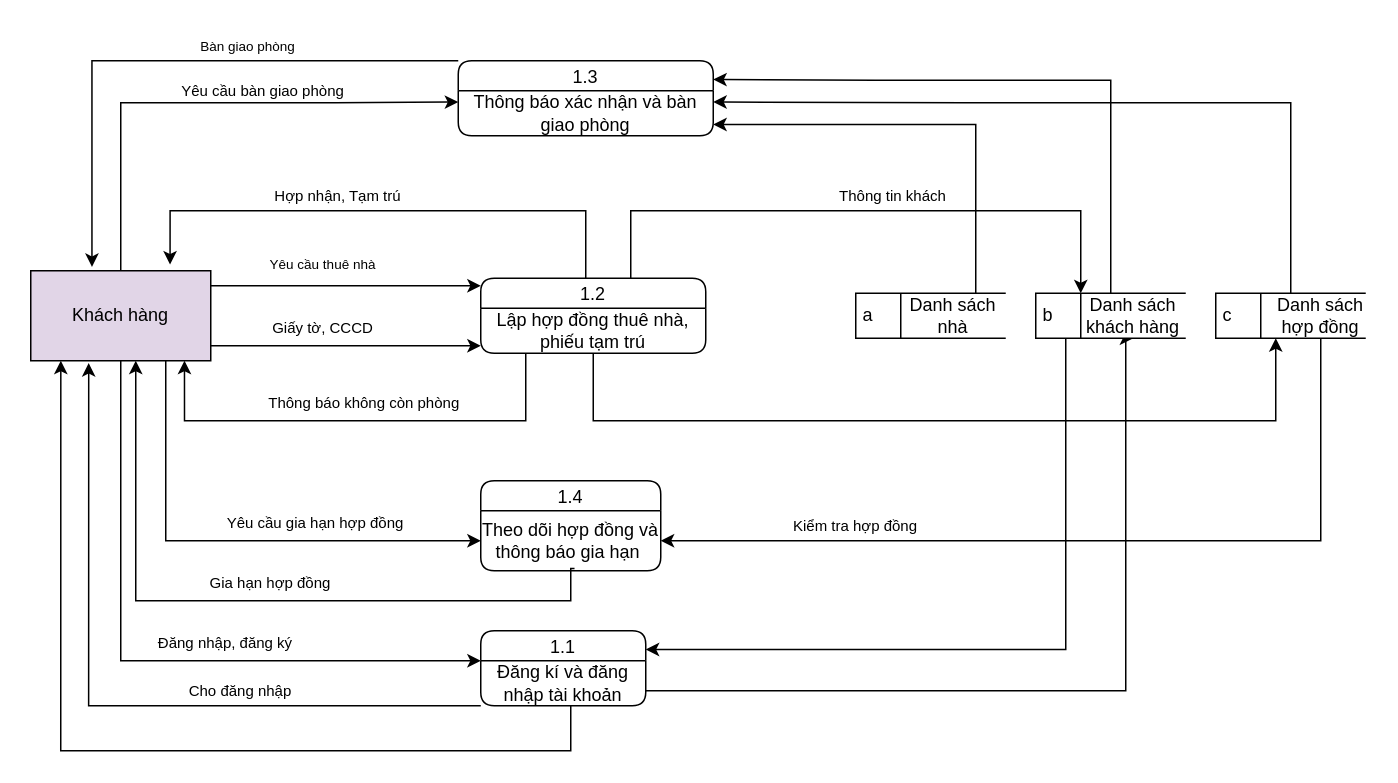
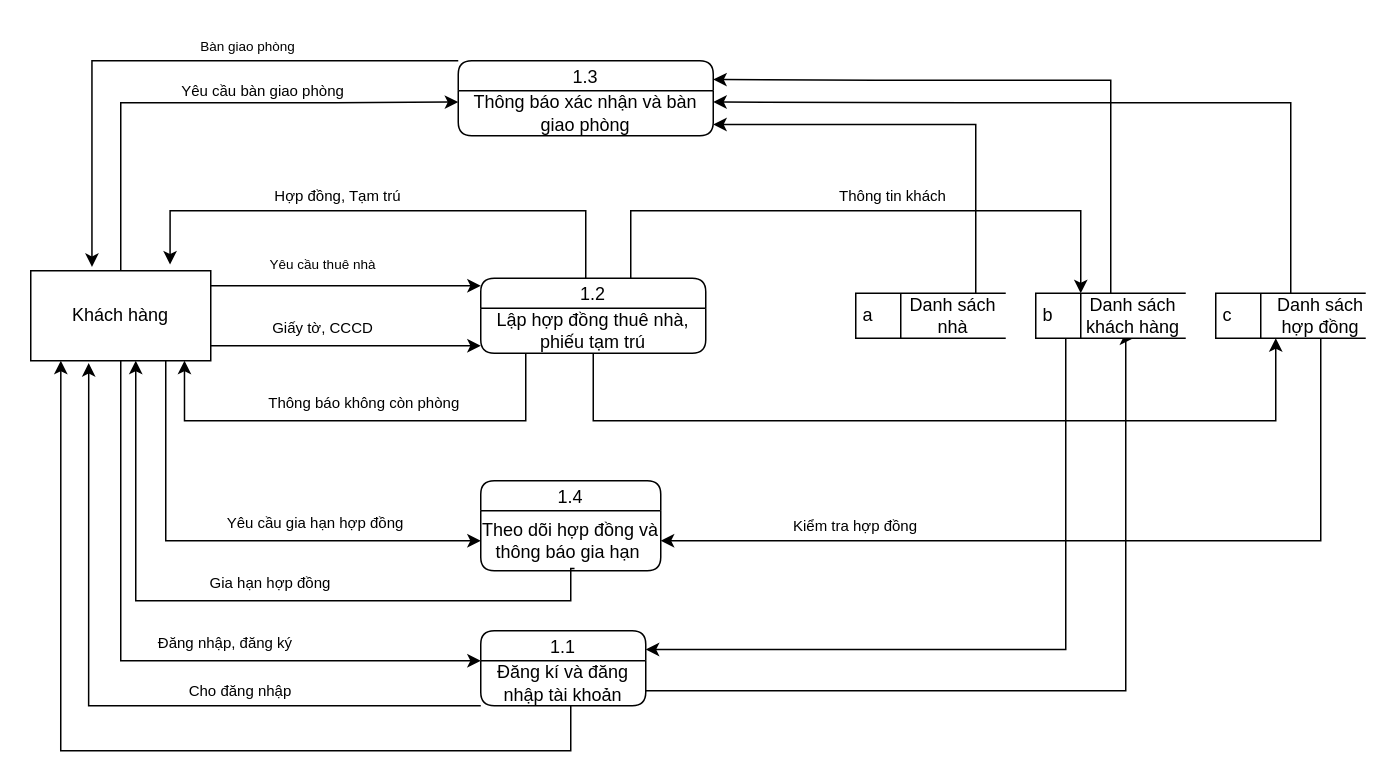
  <mxCell id="0" />
  <mxCell id="1" parent="0" />
  <mxCell id="2" style="edgeStyle=orthogonalEdgeStyle;rounded=0;orthogonalLoop=1;jettySize=auto;html=1;" parent="1" source="7" target="21" edge="1"><mxGeometry relative="1" as="geometry"><mxPoint x="310" y="230" as="targetPoint" /><Array as="points"><mxPoint x="280" y="230" /><mxPoint x="280" y="230" /></Array></mxGeometry></mxCell>
  <mxCell id="3" style="edgeStyle=orthogonalEdgeStyle;rounded=0;orthogonalLoop=1;jettySize=auto;html=1;entryX=0;entryY=0.5;entryDx=0;entryDy=0;" parent="1" source="7" target="9" edge="1"><mxGeometry relative="1" as="geometry"><mxPoint x="140" y="370" as="targetPoint" /><Array as="points"><mxPoint x="110" y="360" /></Array></mxGeometry></mxCell>
  <mxCell id="4" style="edgeStyle=orthogonalEdgeStyle;rounded=0;orthogonalLoop=1;jettySize=auto;html=1;entryX=0;entryY=0;entryDx=0;entryDy=0;" parent="1" source="7" edge="1"><mxGeometry relative="1" as="geometry"><mxPoint x="320" y="440" as="targetPoint" /><Array as="points"><mxPoint x="80" y="440" /></Array></mxGeometry></mxCell>
  <mxCell id="5" style="edgeStyle=orthogonalEdgeStyle;rounded=0;orthogonalLoop=1;jettySize=auto;html=1;entryX=0;entryY=0.25;entryDx=0;entryDy=0;" parent="1" source="7" target="15" edge="1"><mxGeometry relative="1" as="geometry"><mxPoint x="80" y="60" as="targetPoint" /><Array as="points"><mxPoint x="80" y="68" /><mxPoint x="223" y="68" /></Array></mxGeometry></mxCell>
  <mxCell id="6" style="edgeStyle=orthogonalEdgeStyle;rounded=0;orthogonalLoop=1;jettySize=auto;html=1;" parent="1" source="7" target="19" edge="1"><mxGeometry relative="1" as="geometry"><Array as="points"><mxPoint x="240" y="190" /><mxPoint x="240" y="190" /></Array></mxGeometry></mxCell>
- <mxCell id="7" value="Khách hàng" style="rounded=0;whiteSpace=wrap;html=1;fillColor=#e1d5e7;" parent="1" vertex="1"><mxGeometry x="20" y="180" width="120" height="60" as="geometry" /></mxCell>
+ <mxCell id="7" value="Khách hàng" style="rounded=0;whiteSpace=wrap;html=1;" parent="1" vertex="1"><mxGeometry x="20" y="180" width="120" height="60" as="geometry" /></mxCell>
  <mxCell id="8" value="1.4" style="swimlane;fontStyle=0;childLayout=stackLayout;horizontal=1;startSize=20;fillColor=#ffffff;horizontalStack=0;resizeParent=1;resizeParentMax=0;resizeLast=0;collapsible=0;marginBottom=0;swimlaneFillColor=#ffffff;rounded=1;shadow=0;swimlaneLine=1;rotation=0;" parent="1" vertex="1"><mxGeometry x="320" y="320" width="120" height="60" as="geometry" /></mxCell>
  <mxCell id="9" value="Theo dõi hợp đồng và thông báo gia hạn&amp;nbsp;" style="text;html=1;align=center;verticalAlign=middle;whiteSpace=wrap;rounded=0;" parent="8" vertex="1"><mxGeometry y="20" width="120" height="40" as="geometry" /></mxCell>
  <mxCell id="10" style="edgeStyle=orthogonalEdgeStyle;rounded=0;orthogonalLoop=1;jettySize=auto;html=1;entryX=0.5;entryY=1;entryDx=0;entryDy=0;" edge="1" parent="1" source="11" target="31"><mxGeometry relative="1" as="geometry"><Array as="points"><mxPoint x="750" y="460" /><mxPoint x="750" y="225" /></Array></mxGeometry></mxCell>
  <mxCell id="11" value="1.1" style="swimlane;fontStyle=0;childLayout=stackLayout;horizontal=1;startSize=20;fillColor=#ffffff;horizontalStack=0;resizeParent=1;resizeParentMax=0;resizeLast=0;collapsible=0;marginBottom=0;swimlaneFillColor=#ffffff;rounded=1;shadow=0;swimlaneLine=1;rotation=0;" parent="1" vertex="1"><mxGeometry x="320" y="420" width="110" height="50" as="geometry" /></mxCell>
  <mxCell id="12" value="Đăng kí và đăng nhập tài khoản" style="text;html=1;align=center;verticalAlign=middle;whiteSpace=wrap;rounded=0;" parent="11" vertex="1"><mxGeometry y="20" width="110" height="30" as="geometry" /></mxCell>
  <mxCell id="13" style="edgeStyle=orthogonalEdgeStyle;rounded=0;orthogonalLoop=1;jettySize=auto;html=1;entryX=0.34;entryY=-0.043;entryDx=0;entryDy=0;entryPerimeter=0;" parent="1" source="14" target="7" edge="1"><mxGeometry relative="1" as="geometry"><mxPoint x="50" y="170" as="targetPoint" /><Array as="points"><mxPoint x="61" y="40" /></Array></mxGeometry></mxCell>
  <mxCell id="14" value="1.3" style="swimlane;fontStyle=0;childLayout=stackLayout;horizontal=1;startSize=20;fillColor=#ffffff;horizontalStack=0;resizeParent=1;resizeParentMax=0;resizeLast=0;collapsible=0;marginBottom=0;swimlaneFillColor=#ffffff;rounded=1;shadow=0;swimlaneLine=1;rotation=0;" parent="1" vertex="1"><mxGeometry x="305" y="40" width="170" height="50" as="geometry" /></mxCell>
  <mxCell id="15" value="Thông báo xác nhận và bàn giao phòng" style="text;html=1;align=center;verticalAlign=middle;whiteSpace=wrap;rounded=0;" parent="14" vertex="1"><mxGeometry y="20" width="170" height="30" as="geometry" /></mxCell>
  <mxCell id="16" style="edgeStyle=orthogonalEdgeStyle;rounded=0;orthogonalLoop=1;jettySize=auto;html=1;entryX=0.774;entryY=-0.069;entryDx=0;entryDy=0;entryPerimeter=0;" parent="1" source="19" target="7" edge="1"><mxGeometry relative="1" as="geometry"><mxPoint x="110" y="140" as="targetPoint" /><Array as="points"><mxPoint x="390" y="140" /><mxPoint x="113" y="140" /></Array></mxGeometry></mxCell>
  <mxCell id="17" style="edgeStyle=orthogonalEdgeStyle;rounded=0;orthogonalLoop=1;jettySize=auto;html=1;entryX=0;entryY=1;entryDx=0;entryDy=0;" edge="1" parent="1" source="19" target="32"><mxGeometry relative="1" as="geometry"><Array as="points"><mxPoint x="395" y="280" /><mxPoint x="850" y="280" /></Array></mxGeometry></mxCell>
  <mxCell id="18" style="edgeStyle=orthogonalEdgeStyle;rounded=0;orthogonalLoop=1;jettySize=auto;html=1;entryX=0;entryY=0;entryDx=0;entryDy=0;" edge="1" parent="1" source="19" target="31"><mxGeometry relative="1" as="geometry"><Array as="points"><mxPoint x="420" y="140" /><mxPoint x="720" y="140" /></Array></mxGeometry></mxCell>
  <mxCell id="19" value="1.2" style="swimlane;fontStyle=0;childLayout=stackLayout;horizontal=1;startSize=20;fillColor=#ffffff;horizontalStack=0;resizeParent=1;resizeParentMax=0;resizeLast=0;collapsible=0;marginBottom=0;swimlaneFillColor=#ffffff;rounded=1;shadow=0;swimlaneLine=1;rotation=0;" parent="1" vertex="1"><mxGeometry x="320" y="185" width="150" height="50" as="geometry" /></mxCell>
  <mxCell id="20" style="edgeStyle=orthogonalEdgeStyle;rounded=0;orthogonalLoop=1;jettySize=auto;html=1;exitX=0;exitY=0;exitDx=0;exitDy=0;" parent="19" source="21" edge="1"><mxGeometry relative="1" as="geometry"><mxPoint x="-0.143" y="20.286" as="targetPoint" /></mxGeometry></mxCell>
  <mxCell id="21" value="Lập hợp đồng thuê nhà, phiếu tạm trú" style="text;html=1;align=center;verticalAlign=middle;whiteSpace=wrap;rounded=0;" parent="19" vertex="1"><mxGeometry y="20" width="150" height="30" as="geometry" /></mxCell>
  <mxCell id="22" style="edgeStyle=orthogonalEdgeStyle;rounded=0;orthogonalLoop=1;jettySize=auto;html=1;entryX=1;entryY=0.75;entryDx=0;entryDy=0;" edge="1" parent="1" source="23" target="15"><mxGeometry relative="1" as="geometry"><Array as="points"><mxPoint x="650" y="83" /></Array></mxGeometry></mxCell>
  <mxCell id="23" value="a" style="html=1;dashed=0;whiteSpace=wrap;shape=mxgraph.dfd.dataStoreID;align=left;spacingLeft=3;points=[[0,0],[0.5,0],[1,0],[0,0.5],[1,0.5],[0,1],[0.5,1],[1,1]];" parent="1" vertex="1"><mxGeometry x="570" y="195" width="100" height="30" as="geometry" /></mxCell>
  <mxCell id="24" style="edgeStyle=orthogonalEdgeStyle;rounded=0;orthogonalLoop=1;jettySize=auto;html=1;entryX=1;entryY=0.25;entryDx=0;entryDy=0;" edge="1" parent="1" source="26" target="14"><mxGeometry relative="1" as="geometry"><Array as="points"><mxPoint x="740" y="53" /><mxPoint x="583" y="53" /></Array></mxGeometry></mxCell>
  <mxCell id="25" style="edgeStyle=orthogonalEdgeStyle;rounded=0;orthogonalLoop=1;jettySize=auto;html=1;entryX=1;entryY=0.25;entryDx=0;entryDy=0;" edge="1" parent="1" source="26" target="11"><mxGeometry relative="1" as="geometry"><Array as="points"><mxPoint x="710" y="433" /></Array></mxGeometry></mxCell>
  <mxCell id="26" value="b" style="html=1;dashed=0;whiteSpace=wrap;shape=mxgraph.dfd.dataStoreID;align=left;spacingLeft=3;points=[[0,0],[0.5,0],[1,0],[0,0.5],[1,0.5],[0,1],[0.5,1],[1,1]];" parent="1" vertex="1"><mxGeometry x="690" y="195" width="100" height="30" as="geometry" /></mxCell>
  <mxCell id="27" style="edgeStyle=orthogonalEdgeStyle;rounded=0;orthogonalLoop=1;jettySize=auto;html=1;entryX=1;entryY=0.5;entryDx=0;entryDy=0;" edge="1" parent="1" source="29" target="9"><mxGeometry relative="1" as="geometry"><Array as="points"><mxPoint x="880" y="360" /></Array></mxGeometry></mxCell>
  <mxCell id="28" style="edgeStyle=orthogonalEdgeStyle;rounded=0;orthogonalLoop=1;jettySize=auto;html=1;entryX=1;entryY=0.25;entryDx=0;entryDy=0;" edge="1" parent="1" source="29" target="15"><mxGeometry relative="1" as="geometry"><Array as="points"><mxPoint x="860" y="68" /><mxPoint x="643" y="68" /></Array></mxGeometry></mxCell>
  <mxCell id="29" value="c" style="html=1;dashed=0;whiteSpace=wrap;shape=mxgraph.dfd.dataStoreID;align=left;spacingLeft=3;points=[[0,0],[0.5,0],[1,0],[0,0.5],[1,0.5],[0,1],[0.5,1],[1,1]];" parent="1" vertex="1"><mxGeometry x="810" y="195" width="100" height="30" as="geometry" /></mxCell>
  <mxCell id="30" value="Danh sách nhà" style="text;html=1;align=center;verticalAlign=middle;whiteSpace=wrap;rounded=0;" parent="1" vertex="1"><mxGeometry x="600" y="195" width="70" height="30" as="geometry" /></mxCell>
  <mxCell id="31" value="Danh sách khách hàng" style="text;html=1;align=center;verticalAlign=middle;whiteSpace=wrap;rounded=0;" parent="1" vertex="1"><mxGeometry x="720" y="195" width="70" height="30" as="geometry" /></mxCell>
  <mxCell id="32" value="Danh sách hợp đồng" style="text;html=1;align=center;verticalAlign=middle;whiteSpace=wrap;rounded=0;" parent="1" vertex="1"><mxGeometry x="850" y="195" width="60" height="30" as="geometry" /></mxCell>
  <mxCell id="33" value="&lt;span style=&quot;font-size: 9px;&quot;&gt;Yêu cầu thuê nhà&lt;/span&gt;" style="text;html=1;align=center;verticalAlign=middle;whiteSpace=wrap;rounded=0;" parent="1" vertex="1"><mxGeometry x="150" y="170" width="130" height="10" as="geometry" /></mxCell>
  <mxCell id="34" style="edgeStyle=orthogonalEdgeStyle;rounded=0;orthogonalLoop=1;jettySize=auto;html=1;entryX=0.854;entryY=1;entryDx=0;entryDy=0;entryPerimeter=0;" parent="1" source="21" target="7" edge="1"><mxGeometry relative="1" as="geometry"><mxPoint x="120" y="280" as="targetPoint" /><Array as="points"><mxPoint x="350" y="280" /><mxPoint x="123" y="280" /></Array></mxGeometry></mxCell>
  <mxCell id="35" value="&lt;font style=&quot;font-size: 10px;&quot;&gt;Thông báo không còn phòng&lt;/font&gt;" style="text;html=1;align=center;verticalAlign=middle;whiteSpace=wrap;rounded=0;" parent="1" vertex="1"><mxGeometry x="175" y="255" width="135" height="25" as="geometry" /></mxCell>
  <mxCell id="36" value="&lt;font size=&quot;1&quot;&gt;Giấy tờ, CCCD&lt;/font&gt;" style="text;html=1;align=center;verticalAlign=middle;whiteSpace=wrap;rounded=0;" parent="1" vertex="1"><mxGeometry x="150" y="210" width="130" height="15" as="geometry" /></mxCell>
- <mxCell id="37" value="&lt;font size=&quot;1&quot;&gt;Hợp nhận, Tạm trú&lt;/font&gt;" style="text;html=1;align=center;verticalAlign=middle;whiteSpace=wrap;rounded=0;" parent="1" vertex="1"><mxGeometry x="160" y="120" width="130" height="20" as="geometry" /></mxCell>
+ <mxCell id="37" value="&lt;font size=&quot;1&quot;&gt;Hợp đồng, Tạm trú&lt;/font&gt;" style="text;html=1;align=center;verticalAlign=middle;whiteSpace=wrap;rounded=0;" parent="1" vertex="1"><mxGeometry x="160" y="120" width="130" height="20" as="geometry" /></mxCell>
  <mxCell id="38" value="&lt;font style=&quot;font-size: 10px;&quot;&gt;Yêu cầu gia hạn hợp đồng&lt;/font&gt;" style="text;html=1;align=center;verticalAlign=middle;whiteSpace=wrap;rounded=0;" parent="1" vertex="1"><mxGeometry x="150" y="340" width="120" height="15" as="geometry" /></mxCell>
  <mxCell id="39" value="&lt;font size=&quot;1&quot;&gt;Kiểm tra hợp đồng&lt;/font&gt;" style="text;html=1;align=center;verticalAlign=middle;whiteSpace=wrap;rounded=0;" parent="1" vertex="1"><mxGeometry x="510" y="337.5" width="120" height="25" as="geometry" /></mxCell>
  <mxCell id="40" style="edgeStyle=orthogonalEdgeStyle;rounded=0;orthogonalLoop=1;jettySize=auto;html=1;entryX=0.308;entryY=1.04;entryDx=0;entryDy=0;entryPerimeter=0;exitX=0.521;exitY=0.963;exitDx=0;exitDy=0;exitPerimeter=0;" parent="1" source="9" edge="1"><mxGeometry relative="1" as="geometry"><mxPoint x="90" y="240" as="targetPoint" /><mxPoint x="413.04" y="377.6" as="sourcePoint" /><Array as="points"><mxPoint x="380" y="379" /><mxPoint x="380" y="400" /><mxPoint x="90" y="400" /></Array></mxGeometry></mxCell>
  <mxCell id="41" value="&lt;font size=&quot;1&quot;&gt;Gia hạn hợp đồng&lt;/font&gt;" style="text;html=1;align=center;verticalAlign=middle;whiteSpace=wrap;rounded=0;" parent="1" vertex="1"><mxGeometry x="120" y="380" width="120" height="15" as="geometry" /></mxCell>
  <mxCell id="42" value="&lt;font size=&quot;1&quot;&gt;Đăng nhập, đăng ký&lt;/font&gt;" style="text;html=1;align=center;verticalAlign=middle;whiteSpace=wrap;rounded=0;" parent="1" vertex="1"><mxGeometry x="90" y="420" width="120" height="15" as="geometry" /></mxCell>
  <mxCell id="43" value="&lt;font style=&quot;font-size: 10px;&quot;&gt;Thông tin khách&lt;/font&gt;" style="text;html=1;align=center;verticalAlign=middle;whiteSpace=wrap;rounded=0;" parent="1" vertex="1"><mxGeometry x="540" y="120" width="110" height="20" as="geometry" /></mxCell>
  <mxCell id="44" style="edgeStyle=orthogonalEdgeStyle;rounded=0;orthogonalLoop=1;jettySize=auto;html=1;entryX=0.322;entryY=1.026;entryDx=0;entryDy=0;entryPerimeter=0;" parent="1" source="12" target="7" edge="1"><mxGeometry relative="1" as="geometry"><mxPoint x="60" y="455" as="targetPoint" /><Array as="points"><mxPoint x="59" y="470" /></Array></mxGeometry></mxCell>
  <mxCell id="45" value="&lt;font size=&quot;1&quot;&gt;Cho đăng nhập&lt;/font&gt;" style="text;html=1;align=center;verticalAlign=middle;whiteSpace=wrap;rounded=0;" parent="1" vertex="1"><mxGeometry x="100" y="450" width="120" height="20" as="geometry" /></mxCell>
  <mxCell id="46" style="edgeStyle=orthogonalEdgeStyle;rounded=0;orthogonalLoop=1;jettySize=auto;html=1;entryX=0.167;entryY=1;entryDx=0;entryDy=0;entryPerimeter=0;" parent="1" source="12" target="7" edge="1"><mxGeometry relative="1" as="geometry"><mxPoint x="40" y="270" as="targetPoint" /><Array as="points"><mxPoint x="380" y="500" /><mxPoint x="40" y="500" /></Array></mxGeometry></mxCell>
  <mxCell id="47" value="&lt;font size=&quot;1&quot;&gt;Yêu cầu bàn giao phòng&lt;/font&gt;" style="text;html=1;align=center;verticalAlign=middle;whiteSpace=wrap;rounded=0;" parent="1" vertex="1"><mxGeometry x="110" y="50" width="130" height="20" as="geometry" /></mxCell>
  <mxCell id="48" value="&lt;font style=&quot;font-size: 9px;&quot;&gt;Bàn giao phòng&lt;/font&gt;" style="text;html=1;align=center;verticalAlign=middle;whiteSpace=wrap;rounded=0;" parent="1" vertex="1"><mxGeometry x="100" y="20" width="130" height="20" as="geometry" /></mxCell>
